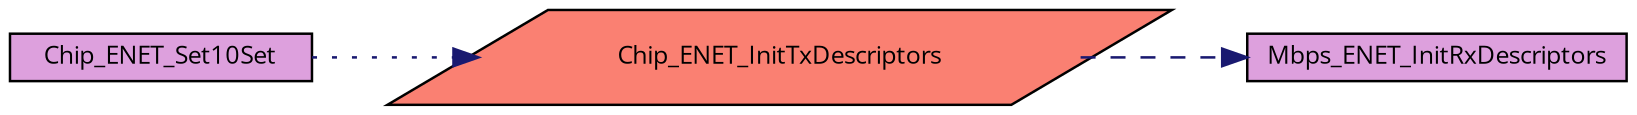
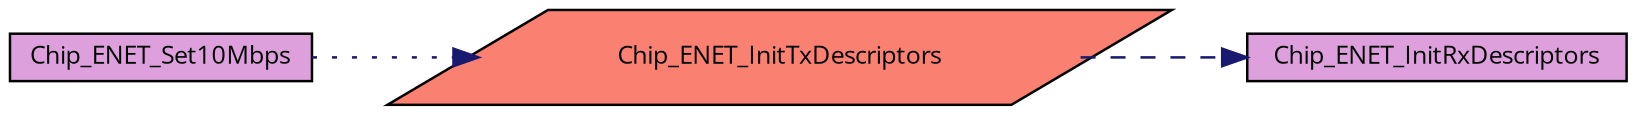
  digraph {
    fontname="Open Sans"
    rankdir=LR
    node [color=black fillcolor=plum fontname="Open Sans" fontsize=10 shape=box style=filled]
    edge [color=midnightblue fontname="Open Sans" fontsize=10 labelfontname=FreeSans labelfontsize=10]
-   n1 [fontcolor=black height=0.2 label=Chip_ENET_Set10Set width=0.4]
+   n1 [fontcolor=black height=0.2 label=Chip_ENET_Set10Mbps width=0.4]
    n2 [fillcolor=salmon height=0.2 label=Chip_ENET_InitTxDescriptors shape=parallelogram width=0.4]
-   n3 [height=0.2 label=Mbps_ENET_InitRxDescriptors width=0.4]
+   n3 [height=0.2 label=Chip_ENET_InitRxDescriptors width=0.4]
    n1 -> n2 [style=dotted]
    n2 -> n3 [style=dashed]
  }
